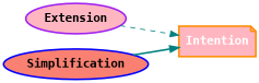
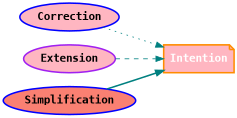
  digraph {
    rankdir=LR
    node [color=blue fillcolor=lightpink fontname="DejaVu Sans Mono bold" style="bold,filled" shape=ellipse]
    edge [color=teal]
    n1 [color=darkorange fontcolor="#ffffff" label=Intention style="filled,bold" shape=note]
+   Correction
    Extension [color=purple]
    Simplification [fillcolor=salmon]
+   Correction -> n1 [style=dotted]
    Extension -> n1 [style=dashed]
    Simplification -> n1 [style=bold]
  }
